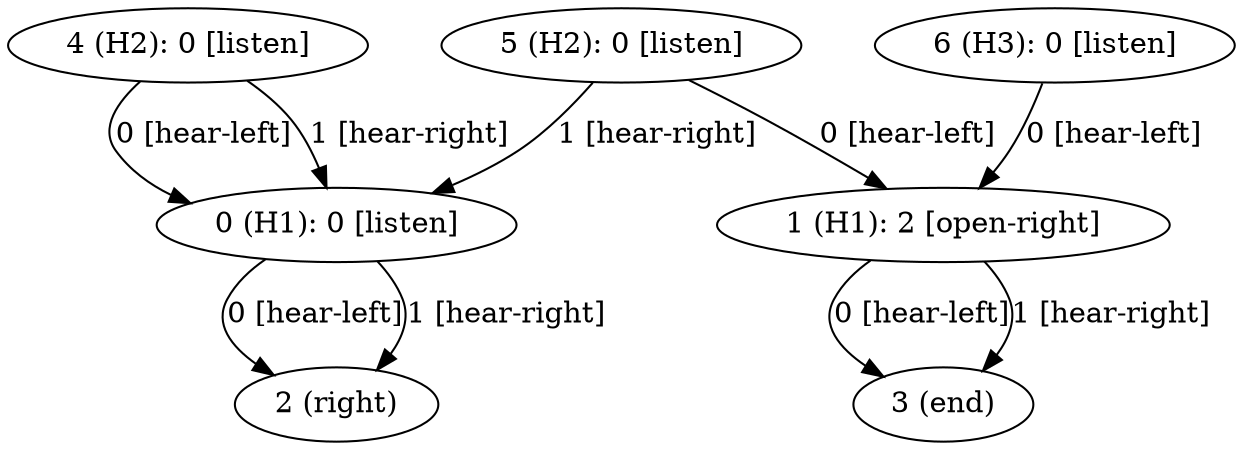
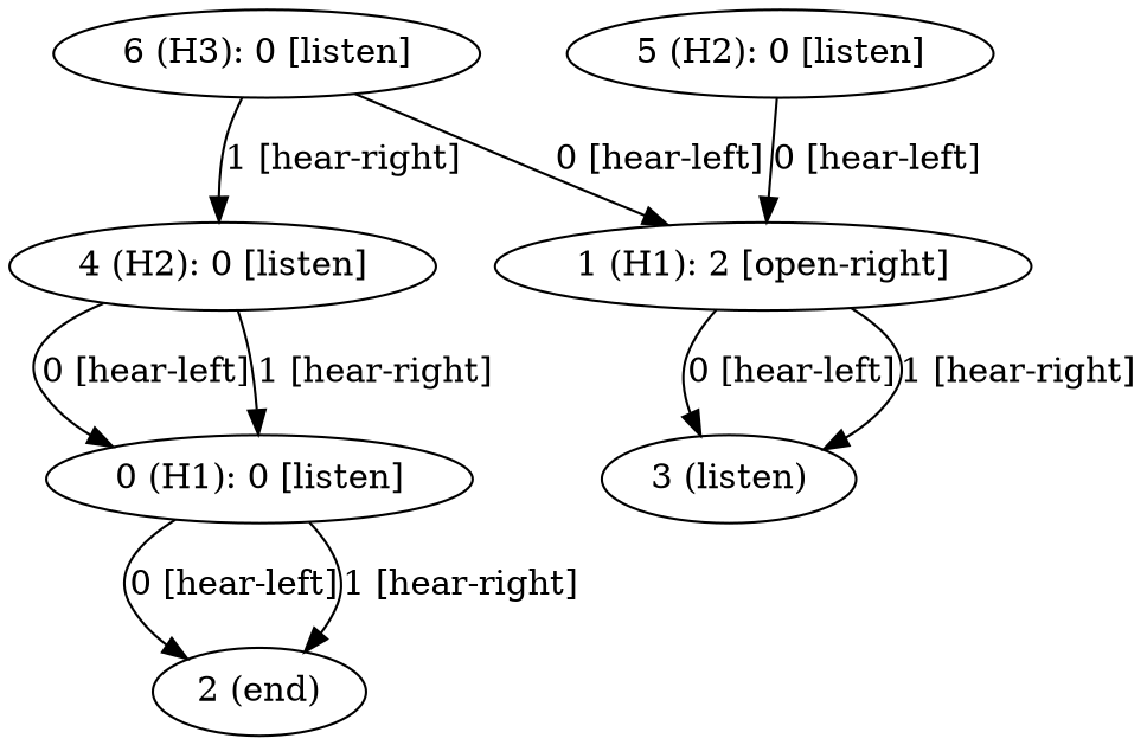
  digraph {
    n1 [label="0 (H1): 0 [listen]"]
-   n2 [label="2 (right)"]
+   n2 [label="2 (end)"]
    n3 [label="1 (H1): 2 [open-right]"]
-   n4 [label="3 (end)"]
+   n4 [label="3 (listen)"]
    n5 [label="4 (H2): 0 [listen]"]
    n6 [label="5 (H2): 0 [listen]"]
    n7 [label="6 (H3): 0 [listen]"]
    n1 -> n2 [label="0 [hear-left]"]
    n1 -> n2 [label="1 [hear-right]"]
    n3 -> n4 [label="0 [hear-left]"]
    n3 -> n4 [label="1 [hear-right]"]
    n5 -> n1 [label="0 [hear-left]"]
    n5 -> n1 [label="1 [hear-right]"]
-   n6 -> n1 [label="1 [hear-right]"]
    n6 -> n3 [label="0 [hear-left]"]
    n7 -> n3 [label="0 [hear-left]"]
+   n7 -> n5 [label="1 [hear-right]"]
  }
